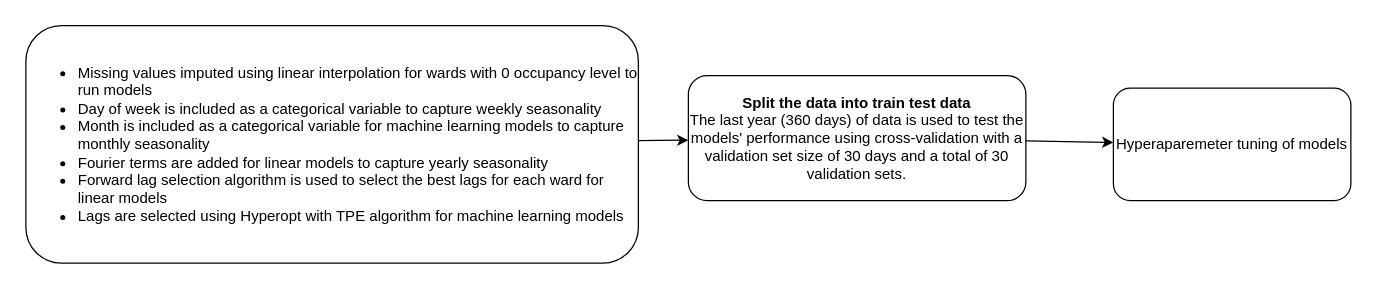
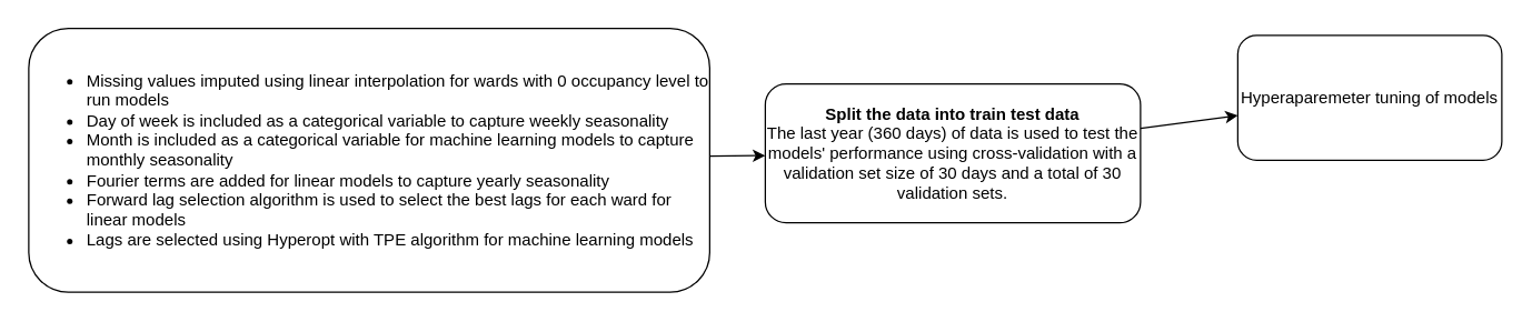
  <mxCell id="0" />
  <mxCell id="1" parent="0" />
  <mxCell id="2" value="" style="edgeStyle=none;html=1;" edge="1" parent="1" source="3" target="5"><mxGeometry relative="1" as="geometry" /></mxCell>
  <mxCell id="3" value="&lt;ul&gt;&lt;li&gt;Missing values imputed using linear interpolation for wards with 0 occupancy level to run models&lt;/li&gt;&lt;li&gt;Day of week is included as a categorical variable to capture weekly seasonality&lt;/li&gt;&lt;li&gt;Month is included as a categorical variable for machine learning models to capture monthly seasonality&lt;/li&gt;&lt;li&gt;Fourier terms are added for linear models to capture yearly seasonality&lt;/li&gt;&lt;li&gt;Forward lag selection algorithm is used to select the best lags for each ward for linear models&lt;/li&gt;&lt;li&gt;Lags are selected using Hyperopt with TPE algorithm for machine learning models&lt;/li&gt;&lt;/ul&gt;" style="rounded=1;whiteSpace=wrap;html=1;align=left;" vertex="1" parent="1"><mxGeometry x="20" y="20" width="490" height="190" as="geometry" /></mxCell>
  <mxCell id="4" value="" style="edgeStyle=none;html=1;" edge="1" parent="1" source="5" target="6"><mxGeometry relative="1" as="geometry" /></mxCell>
  <mxCell id="5" value="&lt;b&gt;Split the data into train test data&lt;/b&gt;&lt;div&gt;The last year (360 days) of data is used to test the models' performance using cross-validation with a validation set size of 30 days and a total of 30 validation sets.&lt;/div&gt;" style="whiteSpace=wrap;html=1;rounded=1;" vertex="1" parent="1"><mxGeometry x="550" y="60" width="270" height="100" as="geometry" /></mxCell>
- <mxCell id="6" value="Hyperaparemeter tuning of models" style="whiteSpace=wrap;html=1;rounded=1;" vertex="1" parent="1"><mxGeometry x="890" y="70" width="190" height="90" as="geometry" /></mxCell>
+ <mxCell id="6" value="Hyperaparemeter tuning of models" style="whiteSpace=wrap;html=1;rounded=1;" vertex="1" parent="1"><mxGeometry x="890" y="25" width="190" height="90" as="geometry" /></mxCell>
